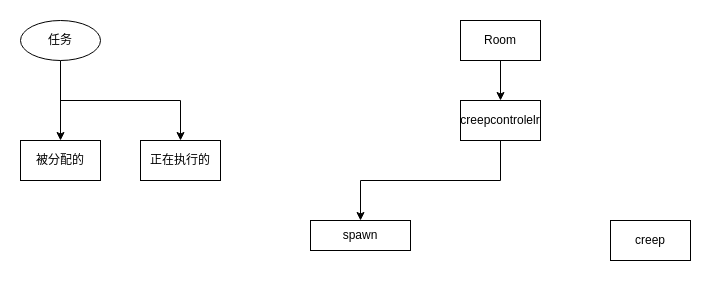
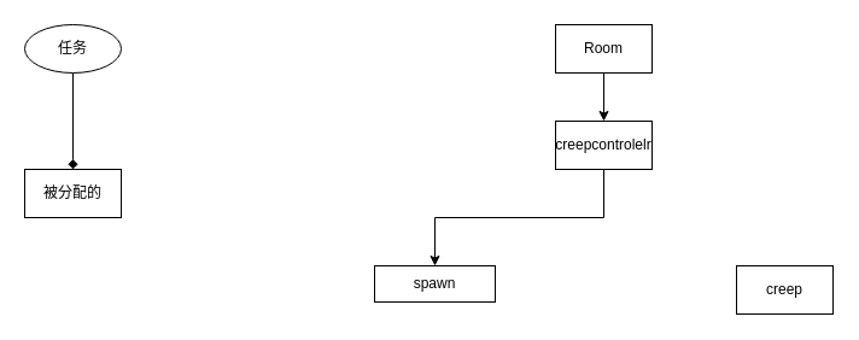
  <mxCell id="0" />
  <mxCell id="1" parent="0" />
- <mxCell id="2" style="edgeStyle=orthogonalEdgeStyle;rounded=0;orthogonalLoop=1;jettySize=auto;html=1;exitX=0.5;exitY=1;exitDx=0;exitDy=0;" edge="1" parent="1" source="4" target="6"><mxGeometry relative="1" as="geometry" /></mxCell>
- <mxCell id="3" style="edgeStyle=orthogonalEdgeStyle;rounded=0;orthogonalLoop=1;jettySize=auto;html=1;exitX=0.5;exitY=1;exitDx=0;exitDy=0;entryX=0.5;entryY=0;entryDx=0;entryDy=0;" edge="1" parent="1" source="4" target="5"><mxGeometry relative="1" as="geometry" /></mxCell>
+ <mxCell id="2" style="edgeStyle=orthogonalEdgeStyle;rounded=0;orthogonalLoop=1;jettySize=auto;html=1;exitX=0.5;exitY=1;exitDx=0;exitDy=0;endArrow=diamond;" edge="1" parent="1" source="4" target="6"><mxGeometry relative="1" as="geometry" /></mxCell>
  <mxCell id="4" value="任务" style="ellipse;whiteSpace=wrap;html=1;" vertex="1" parent="1"><mxGeometry width="80" height="40" as="geometry" x="20" y="20" /></mxCell>
- <mxCell id="5" value="正在执行的" style="rounded=0;whiteSpace=wrap;html=1;" vertex="1" parent="1"><mxGeometry x="140" y="140" width="80" height="40" as="geometry" /></mxCell>
  <mxCell id="6" value="被分配的" style="rounded=0;whiteSpace=wrap;html=1;" vertex="1" parent="1"><mxGeometry y="140" width="80" height="40" as="geometry" x="20" /></mxCell>
  <mxCell id="7" style="edgeStyle=orthogonalEdgeStyle;rounded=0;orthogonalLoop=1;jettySize=auto;html=1;exitX=0.5;exitY=1;exitDx=0;exitDy=0;entryX=0.5;entryY=0;entryDx=0;entryDy=0;" edge="1" parent="1" source="8" target="11"><mxGeometry relative="1" as="geometry" /></mxCell>
  <mxCell id="8" value="Room" style="rounded=0;whiteSpace=wrap;html=1;" vertex="1" parent="1"><mxGeometry x="460" width="80" height="40" as="geometry" y="20" /></mxCell>
  <mxCell id="9" value="spawn" style="rounded=0;whiteSpace=wrap;html=1;" vertex="1" parent="1"><mxGeometry x="310" y="220" width="100" height="30" as="geometry" /></mxCell>
  <mxCell id="10" style="edgeStyle=orthogonalEdgeStyle;rounded=0;orthogonalLoop=1;jettySize=auto;html=1;exitX=0.5;exitY=1;exitDx=0;exitDy=0;entryX=0.5;entryY=0;entryDx=0;entryDy=0;" edge="1" parent="1" source="11" target="9"><mxGeometry relative="1" as="geometry" /></mxCell>
  <mxCell id="11" value="creepcontrolelr" style="rounded=0;whiteSpace=wrap;html=1;" vertex="1" parent="1"><mxGeometry x="460" y="100" width="80" height="40" as="geometry" /></mxCell>
  <mxCell id="12" value="creep" style="rounded=0;whiteSpace=wrap;html=1;" vertex="1" parent="1"><mxGeometry x="610" y="220" width="80" height="40" as="geometry" /></mxCell>
